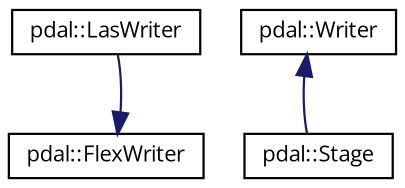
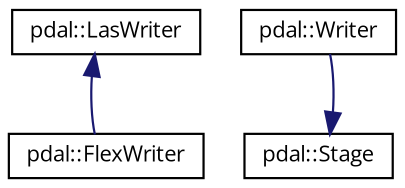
  digraph {
    fontname="Open Sans"
    node [color=black fillcolor=white fontname="Open Sans" fontsize=10 shape=record style=filled]
    edge [color=midnightblue dir=back fontname="Open Sans" fontsize=10 labelfontname=Helvetica labelfontsize=10 style=solid]
    n1 [height=0.2 label="pdal::LasWriter" width=0.4]
    n2 [height=0.2 label="pdal::FlexWriter" width=0.4]
    n3 [height=0.2 label="pdal::Writer" width=0.4]
    n4 [height=0.2 label="pdal::Stage" width=0.4]
-   n2 -> n1
-   n3 -> n4
+   n1 -> n2
+   n4 -> n3
  }
